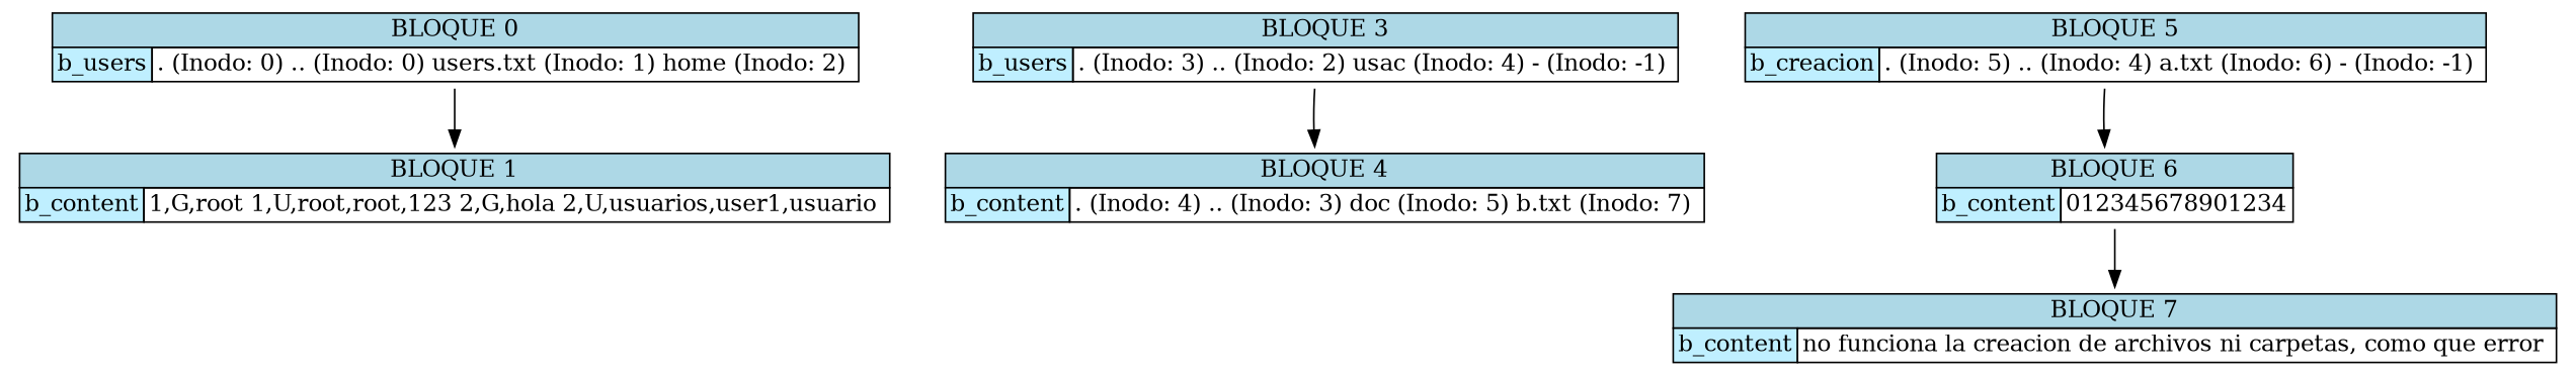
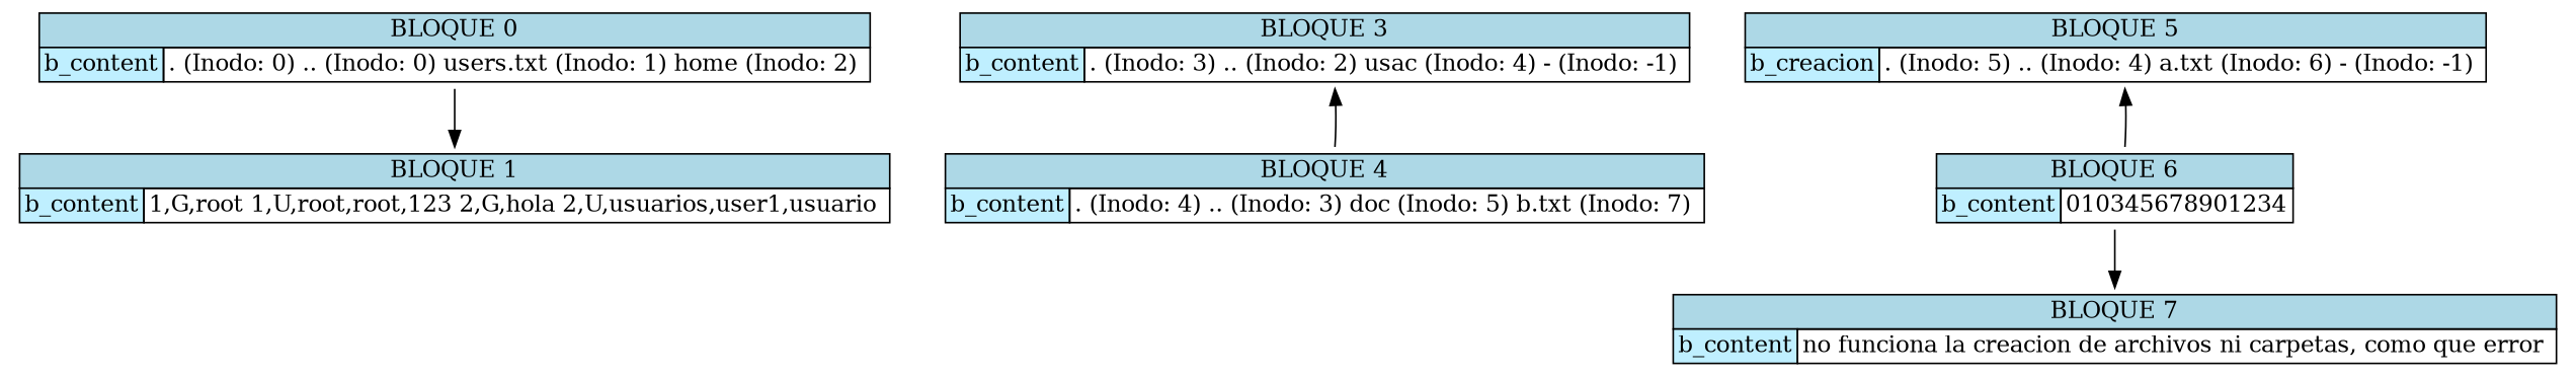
  digraph {
    node [shape=plaintext]
-   n1 [label=< 					<table border="0" cellborder="1" cellspacing="0"> 						<tr><td colspan="2" bgcolor = "lightblue"> BLOQUE 0 </td></tr> 						<tr><td bgcolor = "lightblue1">b_users</td><td>. (Inodo: 0) .. (Inodo: 0) users.txt (Inodo: 1) home (Inodo: 2) </td></tr> 					</table>>]
+   n1 [label=< 					<table border="0" cellborder="1" cellspacing="0"> 						<tr><td colspan="2" bgcolor = "lightblue"> BLOQUE 0 </td></tr> 						<tr><td bgcolor = "lightblue1">b_content</td><td>. (Inodo: 0) .. (Inodo: 0) users.txt (Inodo: 1) home (Inodo: 2) </td></tr> 					</table>>]
    n2 [label=< 					<table border="0" cellborder="1" cellspacing="0"> 						<tr><td colspan="2" bgcolor = "lightblue"> BLOQUE 1 </td></tr> 						<tr><td bgcolor = "lightblue1">b_content</td><td>1,G,root 1,U,root,root,123 2,G,hola 2,U,usuarios,user1,usuario </td></tr> 					</table>>]
-   n3 [label=< 					<table border="0" cellborder="1" cellspacing="0"> 						<tr><td colspan="2" bgcolor = "lightblue"> BLOQUE 3 </td></tr> 						<tr><td bgcolor = "lightblue1">b_users</td><td>. (Inodo: 3) .. (Inodo: 2) usac (Inodo: 4) - (Inodo: -1) </td></tr> 					</table>>]
+   n3 [label=< 					<table border="0" cellborder="1" cellspacing="0"> 						<tr><td colspan="2" bgcolor = "lightblue"> BLOQUE 3 </td></tr> 						<tr><td bgcolor = "lightblue1">b_content</td><td>. (Inodo: 3) .. (Inodo: 2) usac (Inodo: 4) - (Inodo: -1) </td></tr> 					</table>>]
    n4 [label=< 					<table border="0" cellborder="1" cellspacing="0"> 						<tr><td colspan="2" bgcolor = "lightblue"> BLOQUE 4 </td></tr> 						<tr><td bgcolor = "lightblue1">b_content</td><td>. (Inodo: 4) .. (Inodo: 3) doc (Inodo: 5) b.txt (Inodo: 7) </td></tr> 					</table>>]
    n5 [label=< 					<table border="0" cellborder="1" cellspacing="0"> 						<tr><td colspan="2" bgcolor = "lightblue"> BLOQUE 5 </td></tr> 						<tr><td bgcolor = "lightblue1">b_creacion</td><td>. (Inodo: 5) .. (Inodo: 4) a.txt (Inodo: 6) - (Inodo: -1) </td></tr> 					</table>>]
-   n6 [label=< 					<table border="0" cellborder="1" cellspacing="0"> 						<tr><td colspan="2" bgcolor = "lightblue"> BLOQUE 6 </td></tr> 						<tr><td bgcolor = "lightblue1">b_content</td><td>012345678901234</td></tr> 					</table>>]
+   n6 [label=< 					<table border="0" cellborder="1" cellspacing="0"> 						<tr><td colspan="2" bgcolor = "lightblue"> BLOQUE 6 </td></tr> 						<tr><td bgcolor = "lightblue1">b_content</td><td>010345678901234</td></tr> 					</table>>]
    n7 [label=< 					<table border="0" cellborder="1" cellspacing="0"> 						<tr><td colspan="2" bgcolor = "lightblue"> BLOQUE 7 </td></tr> 						<tr><td bgcolor = "lightblue1">b_content</td><td>no funciona la creacion de archivos ni carpetas, como que error </td></tr> 					</table>>]
    n1 -> n2
-   n3 -> n4
-   n5 -> n6
+   n4 -> n3
+   n6 -> n5
    n6 -> n7
  }
